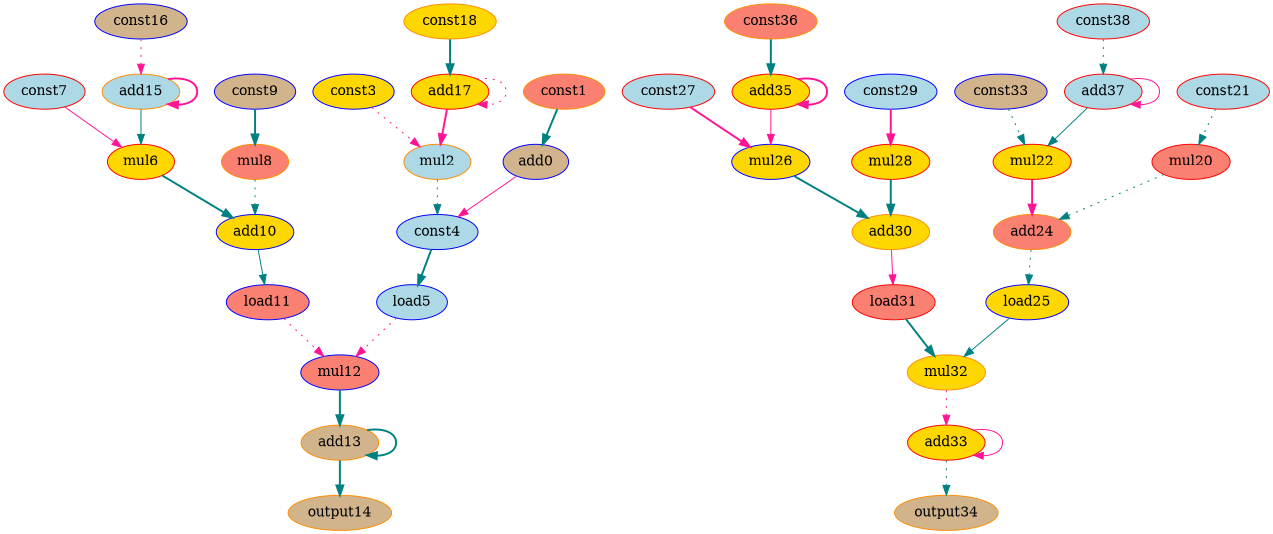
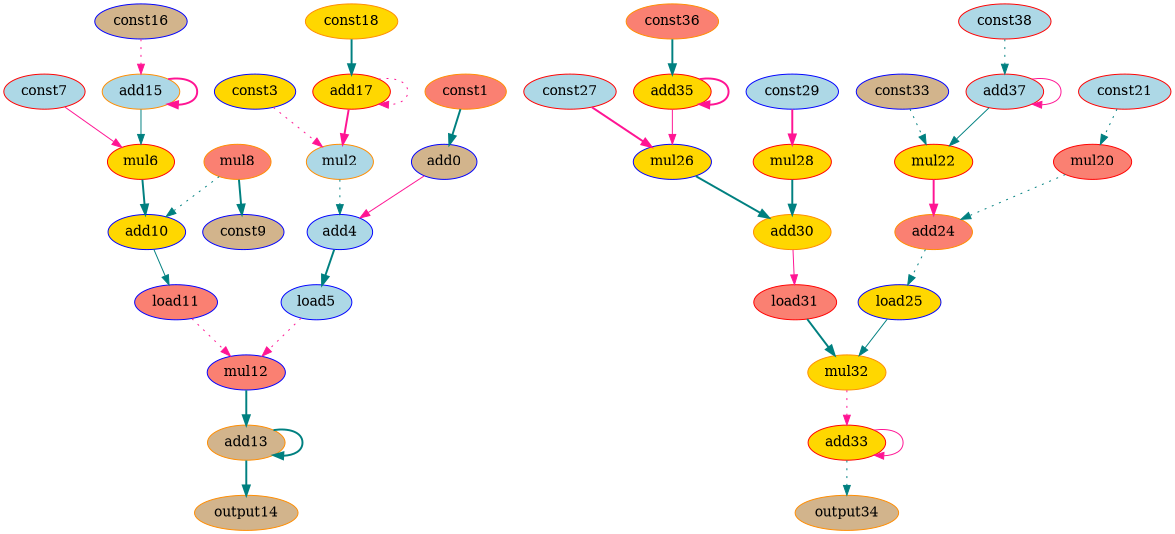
  digraph {
    node [color=blue fillcolor=gold opcode=const style=filled]
    edge [color=teal operand=0 style=bold]
    n1 [fillcolor=tan label=add0 opcode=mul]
-   add4 [fillcolor=lightblue opcode=add label=const4]
+   add4 [fillcolor=lightblue opcode=add]
    load5 [fillcolor=lightblue opcode=load]
    const1 [color=darkorange const_value=" 0" fillcolor=salmon]
    mul2 [color=darkorange fillcolor=lightblue opcode=mul]
    const3 [const_value=" 30"]
    mul12 [fillcolor=salmon opcode=mul]
    add13 [color=darkorange fillcolor=tan opcode=add]
    mul6 [color=red opcode=mul]
    add10 [opcode=add]
    load11 [fillcolor=salmon opcode=load]
    const7 [color=red const_value=" 1" fillcolor=lightblue]
    mul8 [color=darkorange fillcolor=salmon opcode=mul]
    const9 [const_value=" 0" fillcolor=tan]
    output14 [color=darkorange fillcolor=tan opcode=output]
    add15 [color=darkorange fillcolor=lightblue opcode=add]
    const16 [const_value=" 1" fillcolor=tan]
    add17 [color=red opcode=add]
    const18 [color=darkorange const_value=" 1"]
    mul20 [color=red fillcolor=salmon opcode=mul]
    add24 [color=darkorange fillcolor=salmon opcode=add]
    load25 [opcode=load]
    const21 [color=red const_value=" 0" fillcolor=lightblue]
    mul22 [color=red opcode=mul]
    n25 [const_value=" 30" fillcolor=tan label=const33]
    mul32 [color=darkorange opcode=mul]
    add33 [color=red opcode=add]
    mul26 [opcode=mul]
    add30 [color=darkorange opcode=add]
    load31 [color=red fillcolor=salmon opcode=load]
    const27 [color=red const_value=" 1" fillcolor=lightblue]
    mul28 [color=red opcode=mul]
    const29 [const_value=" 0" fillcolor=lightblue]
    output34 [color=darkorange fillcolor=tan opcode=output]
    add35 [color=red opcode=add]
    const36 [color=darkorange const_value=" 1" fillcolor=salmon]
    add37 [color=red fillcolor=lightblue opcode=add]
    const38 [color=red const_value=" 1" fillcolor=lightblue]
    n1 -> add4 [color=deeppink style=solid]
    add4 -> load5
    load5 -> mul12 [color=deeppink operand=1 style=dotted]
    const1 -> n1
    mul2 -> add4 [operand=1 style=dotted]
    const3 -> mul2 [color=deeppink style=dotted]
    mul12 -> add13
    add13 -> add13 [operand=1]
    add13 -> output14
    mul6 -> add10
    add10 -> load11 [style=solid]
    load11 -> mul12 [color=deeppink style=dotted]
    const7 -> mul6 [color=deeppink style=solid]
    mul8 -> add10 [operand=1 style=dotted]
-   const9 -> mul8
+   mul8 -> const9
    add15 -> mul6 [operand=1 style=solid]
    add15 -> add15 [color=deeppink]
    const16 -> add15 [color=deeppink operand=1 style=dotted]
    add17 -> mul2 [color=deeppink operand=1]
    add17 -> add17 [color=deeppink style=dotted]
    const18 -> add17
    mul20 -> add24 [style=dotted]
    add24 -> load25 [style=dotted]
    load25 -> mul32 [operand=1 style=solid]
    const21 -> mul20 [style=dotted]
    mul22 -> add24 [color=deeppink operand=1]
    n25 -> mul22 [style=dotted]
    mul32 -> add33 [color=deeppink style=dotted]
    add33 -> add33 [color=deeppink operand=1 style=solid]
    add33 -> output34 [style=dotted]
    mul26 -> add30
    add30 -> load31 [color=deeppink style=solid]
    load31 -> mul32
    const27 -> mul26 [color=deeppink]
    mul28 -> add30 [operand=1]
    const29 -> mul28 [color=deeppink]
    add35 -> mul26 [color=deeppink operand=1 style=solid]
    add35 -> add35 [color=deeppink]
    const36 -> add35 [operand=1]
    add37 -> mul22 [operand=1 style=solid]
    add37 -> add37 [color=deeppink style=solid]
    const38 -> add37 [style=dotted]
  }
